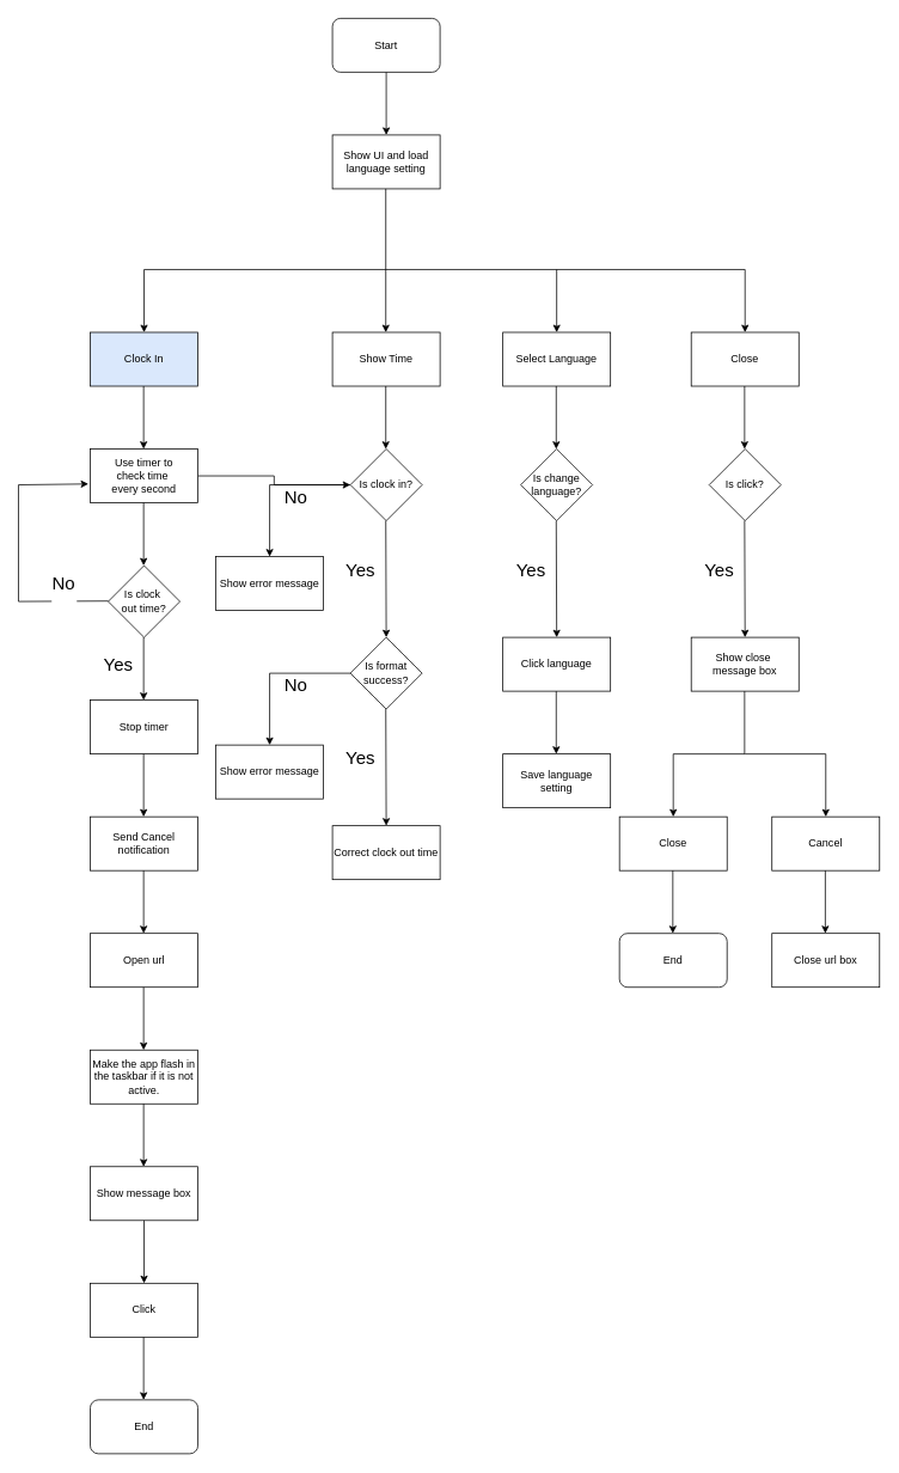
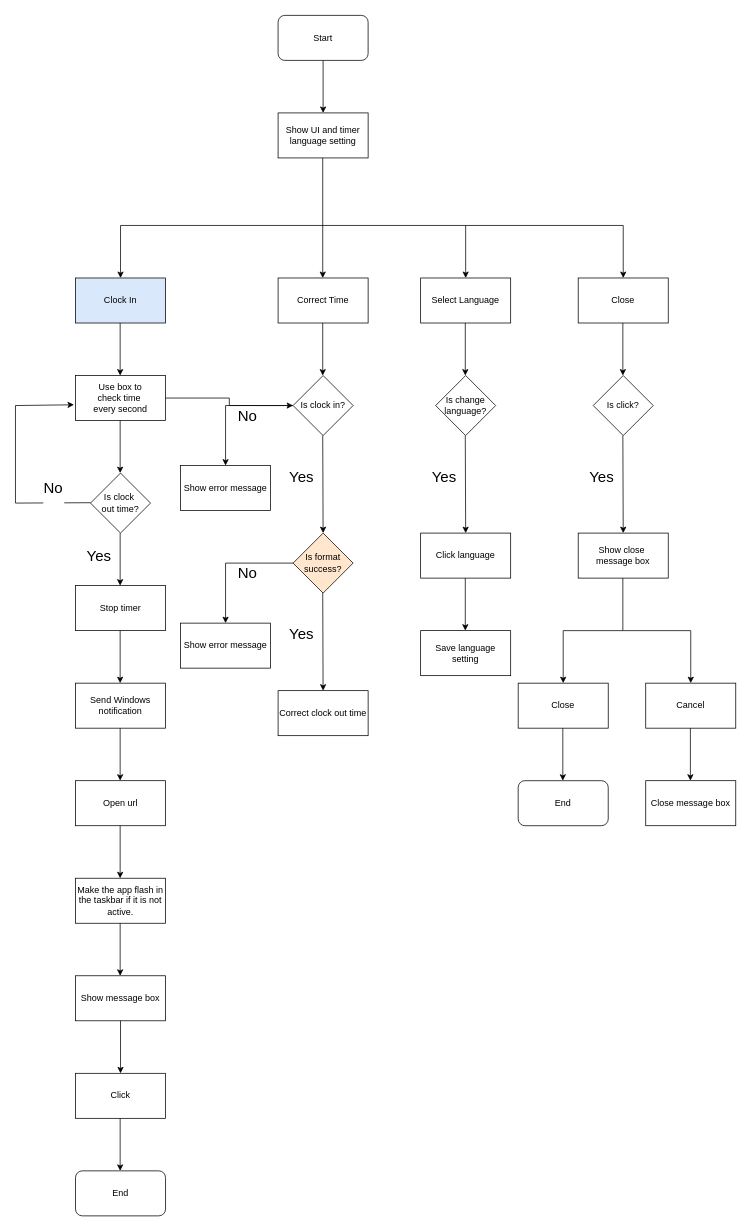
  <mxCell id="0" />
  <mxCell id="1" parent="0" />
  <mxCell id="2" value="Start" style="rounded=1;whiteSpace=wrap;html=1;" vertex="1" parent="1"><mxGeometry x="370" y="20" width="120" height="60" as="geometry" /></mxCell>
- <mxCell id="3" value="Show UI and load language setting" style="rounded=0;whiteSpace=wrap;html=1;" vertex="1" parent="1"><mxGeometry x="370" y="150" width="120" height="60" as="geometry" /></mxCell>
+ <mxCell id="3" value="Show UI and timer language setting" style="rounded=0;whiteSpace=wrap;html=1;" vertex="1" parent="1"><mxGeometry x="370" y="150" width="120" height="60" as="geometry" /></mxCell>
  <mxCell id="4" value="" style="endArrow=classic;html=1;rounded=0;entryX=0.5;entryY=0;entryDx=0;entryDy=0;" edge="1" parent="1" target="3"><mxGeometry width="50" height="50" relative="1" as="geometry"><mxPoint x="430" y="80" as="sourcePoint" /><mxPoint x="429.5" y="140" as="targetPoint" /></mxGeometry></mxCell>
  <mxCell id="5" value="" style="endArrow=none;html=1;rounded=0;" edge="1" parent="1"><mxGeometry width="50" height="50" relative="1" as="geometry"><mxPoint x="429.5" y="300" as="sourcePoint" /><mxPoint x="429.5" y="210" as="targetPoint" /></mxGeometry></mxCell>
  <mxCell id="6" value="" style="endArrow=none;html=1;rounded=0;" edge="1" parent="1"><mxGeometry width="50" height="50" relative="1" as="geometry"><mxPoint x="160" y="300" as="sourcePoint" /><mxPoint x="830" y="300" as="targetPoint" /></mxGeometry></mxCell>
  <mxCell id="7" value="" style="endArrow=classic;html=1;rounded=0;entryX=0.5;entryY=0;entryDx=0;entryDy=0;" edge="1" parent="1"><mxGeometry width="50" height="50" relative="1" as="geometry"><mxPoint x="160" y="300" as="sourcePoint" /><mxPoint x="160" y="370" as="targetPoint" /></mxGeometry></mxCell>
  <mxCell id="8" value="" style="endArrow=classic;html=1;rounded=0;entryX=0.5;entryY=0;entryDx=0;entryDy=0;" edge="1" parent="1"><mxGeometry width="50" height="50" relative="1" as="geometry"><mxPoint x="429.5" y="300" as="sourcePoint" /><mxPoint x="429.5" y="370" as="targetPoint" /></mxGeometry></mxCell>
  <mxCell id="9" value="" style="endArrow=classic;html=1;rounded=0;entryX=0.5;entryY=0;entryDx=0;entryDy=0;" edge="1" parent="1"><mxGeometry width="50" height="50" relative="1" as="geometry"><mxPoint x="620" y="300" as="sourcePoint" /><mxPoint x="620" y="370" as="targetPoint" /></mxGeometry></mxCell>
  <mxCell id="10" value="Clock In" style="rounded=0;whiteSpace=wrap;html=1;fillColor=#dae8fc;" vertex="1" parent="1"><mxGeometry x="100" y="370" width="120" height="60" as="geometry" /></mxCell>
  <mxCell id="11" value="Select Language" style="rounded=0;whiteSpace=wrap;html=1;" vertex="1" parent="1"><mxGeometry x="560" y="370" width="120" height="60" as="geometry" /></mxCell>
- <mxCell id="12" value="Show Time" style="rounded=0;whiteSpace=wrap;html=1;" vertex="1" parent="1"><mxGeometry x="370" y="370" width="120" height="60" as="geometry" /></mxCell>
+ <mxCell id="12" value="Correct Time" style="rounded=0;whiteSpace=wrap;html=1;" vertex="1" parent="1"><mxGeometry x="370" y="370" width="120" height="60" as="geometry" /></mxCell>
  <mxCell id="13" value="" style="edgeStyle=orthogonalEdgeStyle;rounded=0;orthogonalLoop=1;jettySize=auto;html=1;" edge="1" parent="1" source="14" target="36"><mxGeometry relative="1" as="geometry" /></mxCell>
- <mxCell id="14" value="&lt;div&gt;Use timer to&lt;/div&gt;check time&amp;nbsp;&lt;div&gt;every second&lt;/div&gt;" style="rounded=0;whiteSpace=wrap;html=1;" vertex="1" parent="1"><mxGeometry x="100" y="500" width="120" height="60" as="geometry" /></mxCell>
+ <mxCell id="14" value="&lt;div&gt;Use box to&lt;/div&gt;check time&amp;nbsp;&lt;div&gt;every second&lt;/div&gt;" style="rounded=0;whiteSpace=wrap;html=1;" vertex="1" parent="1"><mxGeometry x="100" y="500" width="120" height="60" as="geometry" /></mxCell>
  <mxCell id="15" value="" style="endArrow=classic;html=1;rounded=0;entryX=0.5;entryY=0;entryDx=0;entryDy=0;" edge="1" parent="1"><mxGeometry width="50" height="50" relative="1" as="geometry"><mxPoint x="159.5" y="430" as="sourcePoint" /><mxPoint x="159.5" y="500" as="targetPoint" /></mxGeometry></mxCell>
  <mxCell id="16" value="" style="endArrow=classic;html=1;rounded=0;entryX=0.5;entryY=0;entryDx=0;entryDy=0;" edge="1" parent="1"><mxGeometry width="50" height="50" relative="1" as="geometry"><mxPoint x="159.5" y="560" as="sourcePoint" /><mxPoint x="159.5" y="630" as="targetPoint" /></mxGeometry></mxCell>
  <mxCell id="17" value="Is clock&amp;nbsp;&lt;div&gt;out time?&lt;/div&gt;" style="rhombus;whiteSpace=wrap;html=1;" vertex="1" parent="1"><mxGeometry x="120" y="630" width="80" height="80" as="geometry" /></mxCell>
  <mxCell id="18" value="" style="endArrow=classic;html=1;rounded=0;entryX=-0.017;entryY=0.65;entryDx=0;entryDy=0;entryPerimeter=0;" edge="1" parent="1" target="14"><mxGeometry width="50" height="50" relative="1" as="geometry"><mxPoint x="120" y="669.5" as="sourcePoint" /><mxPoint x="20" y="530" as="targetPoint" /><Array as="points"><mxPoint x="20" y="670" /><mxPoint x="20" y="540" /></Array></mxGeometry></mxCell>
  <mxCell id="19" value="No&#10;" style="edgeLabel;align=center;verticalAlign=middle;resizable=0;points=[];imageHeight=15;imageWidth=40;absoluteArcSize=0;imageAspect=1;fontSize=20;recursiveResize=1;expand=1;allowArrows=1;noLabel=0;horizontal=1;" vertex="1" connectable="0" parent="18"><mxGeometry x="-0.029" y="4" relative="1" as="geometry"><mxPoint x="54" y="40" as="offset" /></mxGeometry></mxCell>
  <mxCell id="20" value="" style="endArrow=classic;html=1;rounded=0;entryX=0.5;entryY=0;entryDx=0;entryDy=0;" edge="1" parent="1"><mxGeometry width="50" height="50" relative="1" as="geometry"><mxPoint x="159.5" y="710" as="sourcePoint" /><mxPoint x="159.5" y="780" as="targetPoint" /></mxGeometry></mxCell>
  <mxCell id="21" value="Yes" style="edgeLabel;html=1;align=center;verticalAlign=middle;resizable=0;points=[];fontSize=20;" vertex="1" connectable="0" parent="20"><mxGeometry x="-0.171" relative="1" as="geometry"><mxPoint x="-29" as="offset" /></mxGeometry></mxCell>
  <mxCell id="22" value="&lt;div&gt;Stop timer&lt;/div&gt;" style="rounded=0;whiteSpace=wrap;html=1;" vertex="1" parent="1"><mxGeometry x="100" y="780" width="120" height="60" as="geometry" /></mxCell>
  <mxCell id="23" value="" style="endArrow=classic;html=1;rounded=0;entryX=0.5;entryY=0;entryDx=0;entryDy=0;" edge="1" parent="1"><mxGeometry width="50" height="50" relative="1" as="geometry"><mxPoint x="159.5" y="840" as="sourcePoint" /><mxPoint x="159.5" y="910" as="targetPoint" /></mxGeometry></mxCell>
- <mxCell id="24" value="Send Cancel notification" style="rounded=0;whiteSpace=wrap;html=1;" vertex="1" parent="1"><mxGeometry x="100" y="910" width="120" height="60" as="geometry" /></mxCell>
+ <mxCell id="24" value="Send Windows notification" style="rounded=0;whiteSpace=wrap;html=1;" vertex="1" parent="1"><mxGeometry x="100" y="910" width="120" height="60" as="geometry" /></mxCell>
  <mxCell id="25" value="" style="endArrow=classic;html=1;rounded=0;entryX=0.5;entryY=0;entryDx=0;entryDy=0;" edge="1" parent="1"><mxGeometry width="50" height="50" relative="1" as="geometry"><mxPoint x="159.5" y="970" as="sourcePoint" /><mxPoint x="159.5" y="1040" as="targetPoint" /></mxGeometry></mxCell>
  <mxCell id="26" value="Open url" style="rounded=0;whiteSpace=wrap;html=1;" vertex="1" parent="1"><mxGeometry x="100" y="1040" width="120" height="60" as="geometry" /></mxCell>
  <mxCell id="27" value="" style="endArrow=classic;html=1;rounded=0;entryX=0.5;entryY=0;entryDx=0;entryDy=0;" edge="1" parent="1"><mxGeometry width="50" height="50" relative="1" as="geometry"><mxPoint x="159.5" y="1100" as="sourcePoint" /><mxPoint x="159.5" y="1170" as="targetPoint" /></mxGeometry></mxCell>
  <mxCell id="28" value="Make the app flash in the taskbar if it is not active." style="rounded=0;whiteSpace=wrap;html=1;" vertex="1" parent="1"><mxGeometry x="100" y="1170" width="120" height="60" as="geometry" /></mxCell>
  <mxCell id="29" value="" style="endArrow=classic;html=1;rounded=0;entryX=0.5;entryY=0;entryDx=0;entryDy=0;" edge="1" parent="1"><mxGeometry width="50" height="50" relative="1" as="geometry"><mxPoint x="159.5" y="1230" as="sourcePoint" /><mxPoint x="159.5" y="1300" as="targetPoint" /></mxGeometry></mxCell>
  <mxCell id="30" value="Show message box" style="rounded=0;whiteSpace=wrap;html=1;" vertex="1" parent="1"><mxGeometry x="100" y="1300" width="120" height="60" as="geometry" /></mxCell>
  <mxCell id="31" value="" style="endArrow=classic;html=1;rounded=0;entryX=0.5;entryY=0;entryDx=0;entryDy=0;" edge="1" parent="1"><mxGeometry width="50" height="50" relative="1" as="geometry"><mxPoint x="160" y="1360" as="sourcePoint" /><mxPoint x="160" y="1430" as="targetPoint" /></mxGeometry></mxCell>
  <mxCell id="32" value="Click" style="rounded=0;whiteSpace=wrap;html=1;" vertex="1" parent="1"><mxGeometry x="100" y="1430" width="120" height="60" as="geometry" /></mxCell>
  <mxCell id="33" value="" style="endArrow=classic;html=1;rounded=0;entryX=0.5;entryY=0;entryDx=0;entryDy=0;" edge="1" parent="1"><mxGeometry width="50" height="50" relative="1" as="geometry"><mxPoint x="159.5" y="1490" as="sourcePoint" /><mxPoint x="159.5" y="1560" as="targetPoint" /></mxGeometry></mxCell>
  <mxCell id="34" value="End" style="rounded=1;whiteSpace=wrap;html=1;" vertex="1" parent="1"><mxGeometry x="100" y="1560" width="120" height="60" as="geometry" /></mxCell>
  <mxCell id="35" value="" style="endArrow=classic;html=1;rounded=0;entryX=0.5;entryY=0;entryDx=0;entryDy=0;" edge="1" parent="1"><mxGeometry width="50" height="50" relative="1" as="geometry"><mxPoint x="429.5" y="430" as="sourcePoint" /><mxPoint x="429.5" y="500" as="targetPoint" /></mxGeometry></mxCell>
  <mxCell id="36" value="Is clock in?" style="rhombus;whiteSpace=wrap;html=1;" vertex="1" parent="1"><mxGeometry x="390" y="500" width="80" height="80" as="geometry" /></mxCell>
  <mxCell id="37" value="" style="endArrow=classic;html=1;rounded=0;exitX=0;exitY=0.5;exitDx=0;exitDy=0;" edge="1" parent="1" source="36"><mxGeometry width="50" height="50" relative="1" as="geometry"><mxPoint x="350" y="540" as="sourcePoint" /><mxPoint x="300" y="620" as="targetPoint" /><Array as="points"><mxPoint x="300" y="540" /></Array></mxGeometry></mxCell>
  <mxCell id="38" value="No" style="edgeLabel;html=1;align=center;verticalAlign=middle;resizable=0;points=[];fontSize=20;" vertex="1" connectable="0" parent="37"><mxGeometry x="-0.033" relative="1" as="geometry"><mxPoint x="20" y="12" as="offset" /></mxGeometry></mxCell>
  <mxCell id="39" value="&lt;div&gt;Show error message&lt;/div&gt;" style="rounded=0;whiteSpace=wrap;html=1;" vertex="1" parent="1"><mxGeometry x="240" y="620" width="120" height="60" as="geometry" /></mxCell>
  <mxCell id="40" value="" style="endArrow=classic;html=1;rounded=0;" edge="1" parent="1"><mxGeometry width="50" height="50" relative="1" as="geometry"><mxPoint x="429.5" y="790" as="sourcePoint" /><mxPoint x="430" y="920" as="targetPoint" /></mxGeometry></mxCell>
  <mxCell id="41" value="Yes" style="edgeLabel;html=1;align=center;verticalAlign=middle;resizable=0;points=[];fontSize=20;" vertex="1" connectable="0" parent="40"><mxGeometry x="-0.171" relative="1" as="geometry"><mxPoint x="-29" as="offset" /></mxGeometry></mxCell>
- <mxCell id="42" value="Is format success?" style="rhombus;whiteSpace=wrap;html=1;" vertex="1" parent="1"><mxGeometry x="390" y="710" width="80" height="80" as="geometry" /></mxCell>
+ <mxCell id="42" value="Is format success?" style="rhombus;whiteSpace=wrap;html=1;fillColor=#ffe6cc;" vertex="1" parent="1"><mxGeometry x="390" y="710" width="80" height="80" as="geometry" /></mxCell>
  <mxCell id="43" value="" style="endArrow=classic;html=1;rounded=0;exitX=0;exitY=0.5;exitDx=0;exitDy=0;" edge="1" parent="1"><mxGeometry width="50" height="50" relative="1" as="geometry"><mxPoint x="390" y="750" as="sourcePoint" /><mxPoint x="300" y="830" as="targetPoint" /><Array as="points"><mxPoint x="300" y="750" /></Array></mxGeometry></mxCell>
  <mxCell id="44" value="No" style="edgeLabel;html=1;align=center;verticalAlign=middle;resizable=0;points=[];fontSize=20;" vertex="1" connectable="0" parent="43"><mxGeometry x="-0.033" relative="1" as="geometry"><mxPoint x="20" y="12" as="offset" /></mxGeometry></mxCell>
  <mxCell id="45" value="&lt;div&gt;Show error message&lt;/div&gt;" style="rounded=0;whiteSpace=wrap;html=1;" vertex="1" parent="1"><mxGeometry x="240" y="830" width="120" height="60" as="geometry" /></mxCell>
  <mxCell id="46" value="" style="endArrow=classic;html=1;rounded=0;" edge="1" parent="1"><mxGeometry width="50" height="50" relative="1" as="geometry"><mxPoint x="429.5" y="580" as="sourcePoint" /><mxPoint x="430" y="710" as="targetPoint" /></mxGeometry></mxCell>
  <mxCell id="47" value="Yes" style="edgeLabel;html=1;align=center;verticalAlign=middle;resizable=0;points=[];fontSize=20;" vertex="1" connectable="0" parent="46"><mxGeometry x="-0.171" relative="1" as="geometry"><mxPoint x="-29" as="offset" /></mxGeometry></mxCell>
  <mxCell id="48" value="&lt;div&gt;Correct clock out time&lt;/div&gt;" style="rounded=0;whiteSpace=wrap;html=1;" vertex="1" parent="1"><mxGeometry x="370" y="920" width="120" height="60" as="geometry" /></mxCell>
  <mxCell id="49" value="Is change language?" style="rhombus;whiteSpace=wrap;html=1;" vertex="1" parent="1"><mxGeometry x="580" y="500" width="80" height="80" as="geometry" /></mxCell>
  <mxCell id="50" value="" style="endArrow=classic;html=1;rounded=0;entryX=0.5;entryY=0;entryDx=0;entryDy=0;" edge="1" parent="1"><mxGeometry width="50" height="50" relative="1" as="geometry"><mxPoint x="619.5" y="430" as="sourcePoint" /><mxPoint x="619.5" y="500" as="targetPoint" /></mxGeometry></mxCell>
  <mxCell id="51" value="" style="endArrow=classic;html=1;rounded=0;" edge="1" parent="1"><mxGeometry width="50" height="50" relative="1" as="geometry"><mxPoint x="619.5" y="580" as="sourcePoint" /><mxPoint x="620" y="710" as="targetPoint" /></mxGeometry></mxCell>
  <mxCell id="52" value="Yes" style="edgeLabel;html=1;align=center;verticalAlign=middle;resizable=0;points=[];fontSize=20;" vertex="1" connectable="0" parent="51"><mxGeometry x="-0.171" relative="1" as="geometry"><mxPoint x="-29" as="offset" /></mxGeometry></mxCell>
  <mxCell id="53" value="&lt;div&gt;Click language&lt;/div&gt;" style="rounded=0;whiteSpace=wrap;html=1;" vertex="1" parent="1"><mxGeometry x="560" y="710" width="120" height="60" as="geometry" /></mxCell>
  <mxCell id="54" value="" style="endArrow=classic;html=1;rounded=0;entryX=0.5;entryY=0;entryDx=0;entryDy=0;" edge="1" parent="1"><mxGeometry width="50" height="50" relative="1" as="geometry"><mxPoint x="619.5" y="770" as="sourcePoint" /><mxPoint x="619.5" y="840" as="targetPoint" /></mxGeometry></mxCell>
  <mxCell id="55" value="&lt;div&gt;Save language setting&lt;/div&gt;" style="rounded=0;whiteSpace=wrap;html=1;" vertex="1" parent="1"><mxGeometry x="560" y="840" width="120" height="60" as="geometry" /></mxCell>
  <mxCell id="56" value="" style="endArrow=classic;html=1;rounded=0;entryX=0.5;entryY=0;entryDx=0;entryDy=0;" edge="1" parent="1"><mxGeometry width="50" height="50" relative="1" as="geometry"><mxPoint x="830" y="300" as="sourcePoint" /><mxPoint x="830" y="370" as="targetPoint" /></mxGeometry></mxCell>
  <mxCell id="57" value="Close" style="rounded=0;whiteSpace=wrap;html=1;" vertex="1" parent="1"><mxGeometry x="770" y="370" width="120" height="60" as="geometry" /></mxCell>
  <mxCell id="58" value="Is click?" style="rhombus;whiteSpace=wrap;html=1;" vertex="1" parent="1"><mxGeometry x="790" y="500" width="80" height="80" as="geometry" /></mxCell>
  <mxCell id="59" value="" style="endArrow=classic;html=1;rounded=0;entryX=0.5;entryY=0;entryDx=0;entryDy=0;" edge="1" parent="1"><mxGeometry width="50" height="50" relative="1" as="geometry"><mxPoint x="829.5" y="430" as="sourcePoint" /><mxPoint x="829.5" y="500" as="targetPoint" /></mxGeometry></mxCell>
  <mxCell id="60" value="" style="endArrow=classic;html=1;rounded=0;" edge="1" parent="1"><mxGeometry width="50" height="50" relative="1" as="geometry"><mxPoint x="829.5" y="580" as="sourcePoint" /><mxPoint x="830" y="710" as="targetPoint" /></mxGeometry></mxCell>
  <mxCell id="61" value="Yes" style="edgeLabel;html=1;align=center;verticalAlign=middle;resizable=0;points=[];fontSize=20;" vertex="1" connectable="0" parent="60"><mxGeometry x="-0.171" relative="1" as="geometry"><mxPoint x="-29" as="offset" /></mxGeometry></mxCell>
  <mxCell id="62" value="&lt;div&gt;Show close&amp;nbsp;&lt;/div&gt;&lt;div&gt;message box&lt;/div&gt;" style="rounded=0;whiteSpace=wrap;html=1;" vertex="1" parent="1"><mxGeometry x="770" y="710" width="120" height="60" as="geometry" /></mxCell>
  <mxCell id="63" value="" style="endArrow=none;html=1;rounded=0;" edge="1" parent="1"><mxGeometry width="50" height="50" relative="1" as="geometry"><mxPoint x="829.5" y="840" as="sourcePoint" /><mxPoint x="829.5" y="770" as="targetPoint" /></mxGeometry></mxCell>
  <mxCell id="64" value="" style="endArrow=classic;html=1;rounded=0;" edge="1" parent="1"><mxGeometry width="50" height="50" relative="1" as="geometry"><mxPoint x="830" y="840" as="sourcePoint" /><mxPoint x="750" y="910" as="targetPoint" /><Array as="points"><mxPoint x="750" y="840" /></Array></mxGeometry></mxCell>
  <mxCell id="65" value="&lt;div&gt;Close&lt;/div&gt;" style="rounded=0;whiteSpace=wrap;html=1;" vertex="1" parent="1"><mxGeometry x="690" y="910" width="120" height="60" as="geometry" /></mxCell>
  <mxCell id="66" value="" style="endArrow=classic;html=1;rounded=0;entryX=0.5;entryY=0;entryDx=0;entryDy=0;" edge="1" parent="1"><mxGeometry width="50" height="50" relative="1" as="geometry"><mxPoint x="749.5" y="970" as="sourcePoint" /><mxPoint x="749.5" y="1040" as="targetPoint" /></mxGeometry></mxCell>
  <mxCell id="67" value="End" style="rounded=1;whiteSpace=wrap;html=1;" vertex="1" parent="1"><mxGeometry x="690" y="1040" width="120" height="60" as="geometry" /></mxCell>
  <mxCell id="68" value="" style="endArrow=classic;html=1;rounded=0;" edge="1" parent="1"><mxGeometry width="50" height="50" relative="1" as="geometry"><mxPoint x="830" y="840" as="sourcePoint" /><mxPoint x="920" y="910" as="targetPoint" /><Array as="points"><mxPoint x="920" y="840" /></Array></mxGeometry></mxCell>
  <mxCell id="69" value="&lt;div&gt;Cancel&lt;/div&gt;" style="rounded=0;whiteSpace=wrap;html=1;" vertex="1" parent="1"><mxGeometry x="860" y="910" width="120" height="60" as="geometry" /></mxCell>
  <mxCell id="70" value="" style="endArrow=classic;html=1;rounded=0;entryX=0.5;entryY=0;entryDx=0;entryDy=0;" edge="1" parent="1"><mxGeometry width="50" height="50" relative="1" as="geometry"><mxPoint x="919.5" y="970" as="sourcePoint" /><mxPoint x="919.5" y="1040" as="targetPoint" /></mxGeometry></mxCell>
- <mxCell id="71" value="&lt;div&gt;Close url box&lt;/div&gt;" style="rounded=0;whiteSpace=wrap;html=1;" vertex="1" parent="1"><mxGeometry x="860" y="1040" width="120" height="60" as="geometry" /></mxCell>
+ <mxCell id="71" value="&lt;div&gt;Close message box&lt;/div&gt;" style="rounded=0;whiteSpace=wrap;html=1;" vertex="1" parent="1"><mxGeometry x="860" y="1040" width="120" height="60" as="geometry" /></mxCell>
